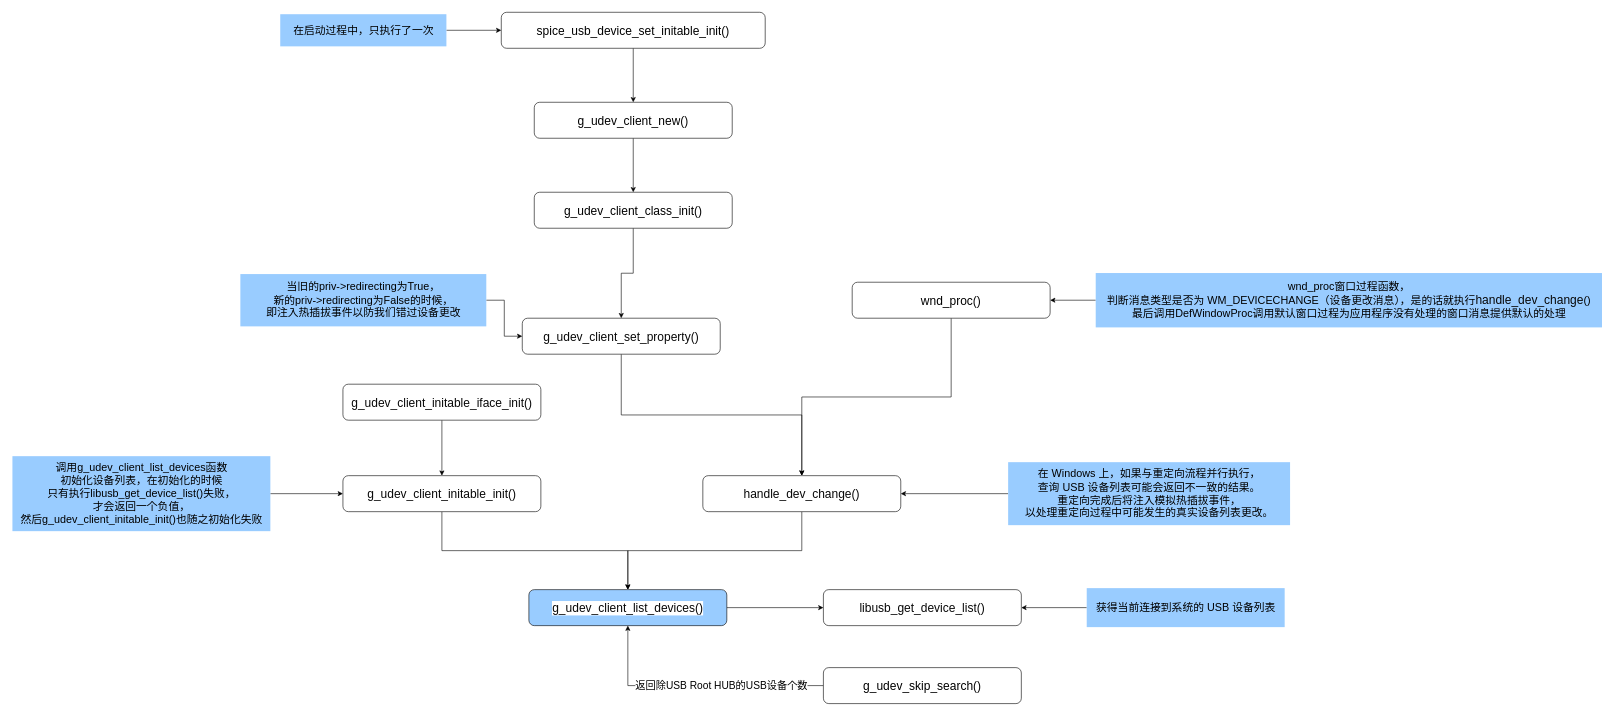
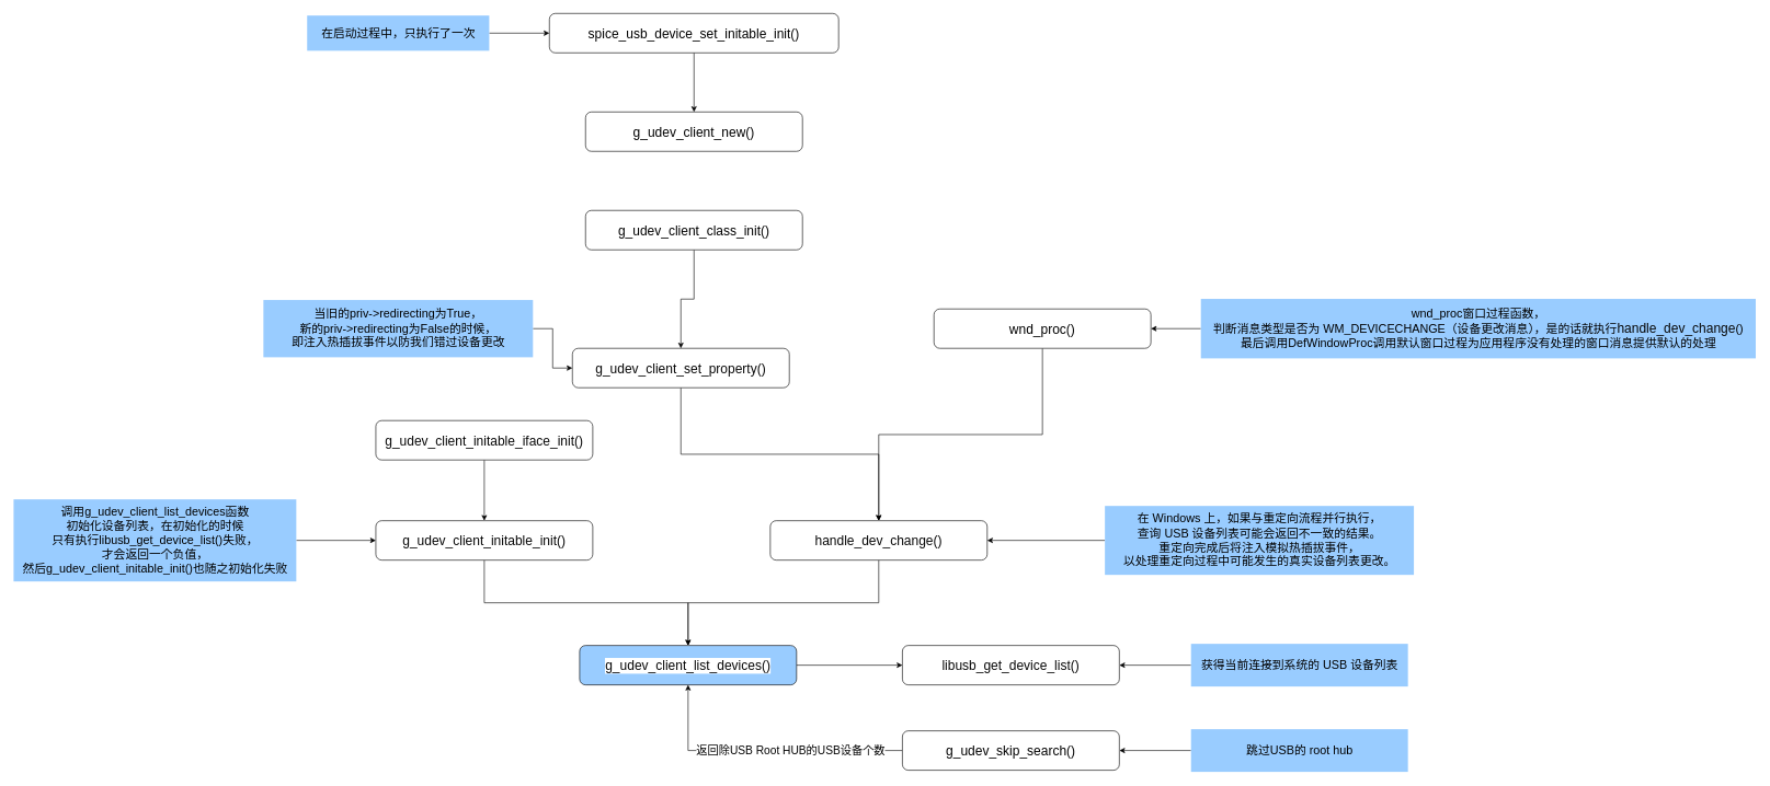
  <mxCell id="0" />
  <mxCell id="1" parent="0" />
  <mxCell id="2" style="edgeStyle=orthogonalEdgeStyle;rounded=0;orthogonalLoop=1;jettySize=auto;html=1;entryX=0;entryY=0.5;entryDx=0;entryDy=0;" edge="1" parent="1" source="3" target="8"><mxGeometry relative="1" as="geometry" /></mxCell>
  <mxCell id="3" value="&lt;pre style=&quot;background-color: rgb(255, 255, 255); color: rgb(8, 8, 8); font-size: 20px;&quot;&gt;&lt;font style=&quot;font-size: 20px;&quot; face=&quot;Helvetica&quot;&gt;g_udev_client_list_devices()&lt;/font&gt;&lt;/pre&gt;" style="rounded=1;whiteSpace=wrap;html=1;fontSize=20;fillColor=#99ccff;" vertex="1" parent="1"><mxGeometry x="881" y="982.5" width="330" height="60" as="geometry" /></mxCell>
  <mxCell id="4" style="edgeStyle=orthogonalEdgeStyle;rounded=0;orthogonalLoop=1;jettySize=auto;html=1;" edge="1" parent="1" source="5" target="3"><mxGeometry relative="1" as="geometry" /></mxCell>
  <mxCell id="5" value="&lt;font color=&quot;#080808&quot;&gt;g_udev_client_initable_init&lt;/font&gt;&lt;span style=&quot;background-color: rgb(255, 255, 255); color: rgb(8, 8, 8);&quot;&gt;()&lt;/span&gt;&lt;font color=&quot;#080808&quot;&gt;&lt;br&gt;&lt;/font&gt;" style="rounded=1;whiteSpace=wrap;html=1;fontSize=20;" vertex="1" parent="1"><mxGeometry x="571" y="792.5" width="330" height="60" as="geometry" /></mxCell>
  <mxCell id="6" style="edgeStyle=orthogonalEdgeStyle;rounded=0;orthogonalLoop=1;jettySize=auto;html=1;" edge="1" parent="1" source="7" target="3"><mxGeometry relative="1" as="geometry" /></mxCell>
  <mxCell id="7" value="&lt;font color=&quot;#080808&quot;&gt;handle_dev_change&lt;/font&gt;&lt;span style=&quot;background-color: rgb(255, 255, 255); color: rgb(8, 8, 8);&quot;&gt;()&lt;/span&gt;&lt;font color=&quot;#080808&quot;&gt;&lt;br&gt;&lt;/font&gt;" style="rounded=1;whiteSpace=wrap;html=1;fontSize=20;" vertex="1" parent="1"><mxGeometry x="1171" y="792.5" width="330" height="60" as="geometry" /></mxCell>
  <mxCell id="8" value="&lt;font color=&quot;#080808&quot;&gt;libusb_get_device_list&lt;/font&gt;&lt;span style=&quot;background-color: rgb(255, 255, 255); color: rgb(8, 8, 8);&quot;&gt;()&lt;/span&gt;&lt;font color=&quot;#080808&quot;&gt;&lt;br&gt;&lt;/font&gt;" style="rounded=1;whiteSpace=wrap;html=1;fontSize=20;" vertex="1" parent="1"><mxGeometry x="1372" y="982.5" width="330" height="60" as="geometry" /></mxCell>
  <mxCell id="9" style="edgeStyle=orthogonalEdgeStyle;rounded=0;orthogonalLoop=1;jettySize=auto;html=1;" edge="1" parent="1" source="10" target="8"><mxGeometry relative="1" as="geometry" /></mxCell>
  <mxCell id="10" value="获得当前连接到系统的 USB 设备列表" style="text;strokeColor=none;fillColor=#99CCFF;html=1;fontSize=18;fontStyle=0;verticalAlign=middle;align=center;" vertex="1" parent="1"><mxGeometry x="1811" y="980" width="330" height="65" as="geometry" /></mxCell>
  <mxCell id="11" style="edgeStyle=orthogonalEdgeStyle;rounded=0;orthogonalLoop=1;jettySize=auto;html=1;entryX=0.5;entryY=1;entryDx=0;entryDy=0;" edge="1" parent="1" source="13" target="3"><mxGeometry relative="1" as="geometry" /></mxCell>
  <mxCell id="12" value="返回除USB Root HUB的USB设备个数" style="edgeLabel;html=1;align=center;verticalAlign=middle;resizable=0;points=[];fontSize=17;" vertex="1" connectable="0" parent="11"><mxGeometry x="0.028" y="-3" relative="1" as="geometry"><mxPoint x="48" y="3" as="offset" /></mxGeometry></mxCell>
  <mxCell id="13" value="g_udev_skip_search&lt;span style=&quot;background-color: rgb(255, 255, 255); color: rgb(8, 8, 8);&quot;&gt;()&lt;/span&gt;&lt;font color=&quot;#080808&quot;&gt;&lt;br&gt;&lt;/font&gt;" style="rounded=1;whiteSpace=wrap;html=1;fontSize=20;" vertex="1" parent="1"><mxGeometry x="1372" y="1112.5" width="330" height="60" as="geometry" /></mxCell>
+ <mxCell id="14" style="edgeStyle=orthogonalEdgeStyle;rounded=0;orthogonalLoop=1;jettySize=auto;html=1;entryX=1;entryY=0.5;entryDx=0;entryDy=0;" edge="1" parent="1" source="15" target="13"><mxGeometry relative="1" as="geometry" /></mxCell>
+ <mxCell id="15" value="跳过USB的 root hub" style="text;strokeColor=none;fillColor=#99CCFF;html=1;fontSize=18;fontStyle=0;verticalAlign=middle;align=center;" vertex="1" parent="1"><mxGeometry x="1811" y="1110" width="330" height="65" as="geometry" /></mxCell>
  <mxCell id="16" style="edgeStyle=orthogonalEdgeStyle;rounded=0;orthogonalLoop=1;jettySize=auto;html=1;" edge="1" parent="1" source="17" target="5"><mxGeometry relative="1" as="geometry" /></mxCell>
  <mxCell id="17" value="调用g_udev_client_list_devices函数&lt;br&gt;初始化设备列表，在初始化的时候&lt;br&gt;只有执行libusb_get_device_list()失败，&lt;br&gt;才会返回一个负值，&lt;br&gt;然后g_udev_client_initable_init()也随之初始化失败" style="text;strokeColor=none;fillColor=#99CCFF;html=1;fontSize=18;fontStyle=0;verticalAlign=middle;align=center;" vertex="1" parent="1"><mxGeometry x="20" y="760" width="430" height="125" as="geometry" /></mxCell>
  <mxCell id="18" style="edgeStyle=orthogonalEdgeStyle;rounded=0;orthogonalLoop=1;jettySize=auto;html=1;" edge="1" parent="1" source="19" target="5"><mxGeometry relative="1" as="geometry" /></mxCell>
  <mxCell id="19" value="&lt;span style=&quot;background-color: rgb(255, 255, 255);&quot;&gt;&lt;font color=&quot;#080808&quot;&gt;g_udev_client_initable_iface_init()&lt;/font&gt;&lt;/span&gt;&lt;font color=&quot;#080808&quot;&gt;&lt;br&gt;&lt;/font&gt;" style="rounded=1;whiteSpace=wrap;html=1;fontSize=20;" vertex="1" parent="1"><mxGeometry x="571" y="640" width="330" height="60" as="geometry" /></mxCell>
  <mxCell id="20" style="edgeStyle=orthogonalEdgeStyle;rounded=0;orthogonalLoop=1;jettySize=auto;html=1;entryX=0.5;entryY=0;entryDx=0;entryDy=0;" edge="1" parent="1" source="21" target="7"><mxGeometry relative="1" as="geometry" /></mxCell>
  <mxCell id="21" value="&lt;span style=&quot;background-color: rgb(255, 255, 255);&quot;&gt;&lt;font color=&quot;#080808&quot;&gt;g_udev_client_set_property()&lt;/font&gt;&lt;/span&gt;&lt;font color=&quot;#080808&quot;&gt;&lt;br&gt;&lt;/font&gt;" style="rounded=1;whiteSpace=wrap;html=1;fontSize=20;" vertex="1" parent="1"><mxGeometry x="870" y="530" width="330" height="60" as="geometry" /></mxCell>
  <mxCell id="22" style="edgeStyle=orthogonalEdgeStyle;rounded=0;orthogonalLoop=1;jettySize=auto;html=1;entryX=0.5;entryY=0;entryDx=0;entryDy=0;" edge="1" parent="1" source="23" target="7"><mxGeometry relative="1" as="geometry" /></mxCell>
  <mxCell id="23" value="wnd_proc&lt;span style=&quot;background-color: rgb(255, 255, 255); color: rgb(8, 8, 8);&quot;&gt;()&lt;/span&gt;&lt;font color=&quot;#080808&quot;&gt;&lt;br&gt;&lt;/font&gt;" style="rounded=1;whiteSpace=wrap;html=1;fontSize=20;" vertex="1" parent="1"><mxGeometry x="1420" y="470" width="330" height="60" as="geometry" /></mxCell>
  <mxCell id="24" style="edgeStyle=orthogonalEdgeStyle;rounded=0;orthogonalLoop=1;jettySize=auto;html=1;" edge="1" parent="1" source="25" target="23"><mxGeometry relative="1" as="geometry" /></mxCell>
  <mxCell id="25" value="wnd_proc窗口过程函数，&lt;br&gt;判断消息类型是否为&amp;nbsp;WM_DEVICECHANGE（设备更改消息），是的话就执行&lt;font style=&quot;border-color: var(--border-color); font-size: 20px;&quot; color=&quot;#080808&quot;&gt;handle_dev_change&lt;/font&gt;()&lt;br&gt;最后调用DefWindowProc调用默认窗口过程为应用程序没有处理的窗口消息提供默认的处理" style="text;strokeColor=none;fillColor=#99CCFF;html=1;fontSize=18;fontStyle=0;verticalAlign=middle;align=center;" vertex="1" parent="1"><mxGeometry x="1826" y="454.69" width="844" height="90.62" as="geometry" /></mxCell>
  <mxCell id="26" style="edgeStyle=orthogonalEdgeStyle;rounded=0;orthogonalLoop=1;jettySize=auto;html=1;entryX=0;entryY=0.5;entryDx=0;entryDy=0;" edge="1" parent="1" source="27" target="21"><mxGeometry relative="1" as="geometry" /></mxCell>
  <mxCell id="27" value="当旧的priv-&amp;gt;redirecting为True，&lt;br&gt;新的priv-&amp;gt;redirecting为False的时候，&lt;br&gt;即注入热插拔事件以防我们错过设备更改" style="text;strokeColor=none;fillColor=#99CCFF;html=1;fontSize=18;fontStyle=0;verticalAlign=middle;align=center;" vertex="1" parent="1"><mxGeometry x="400" y="456.41" width="410" height="87.19" as="geometry" /></mxCell>
  <mxCell id="28" style="edgeStyle=orthogonalEdgeStyle;rounded=0;orthogonalLoop=1;jettySize=auto;html=1;" edge="1" parent="1" source="29" target="21"><mxGeometry relative="1" as="geometry" /></mxCell>
  <mxCell id="29" value="g_udev_client_class_init&lt;span style=&quot;background-color: rgb(255, 255, 255);&quot;&gt;&lt;font color=&quot;#080808&quot;&gt;()&lt;/font&gt;&lt;/span&gt;&lt;font color=&quot;#080808&quot;&gt;&lt;br&gt;&lt;/font&gt;" style="rounded=1;whiteSpace=wrap;html=1;fontSize=20;" vertex="1" parent="1"><mxGeometry x="890" y="320" width="330" height="60" as="geometry" /></mxCell>
- <mxCell id="30" value="" style="edgeStyle=orthogonalEdgeStyle;rounded=0;orthogonalLoop=1;jettySize=auto;html=1;" edge="1" parent="1" source="31" target="29"><mxGeometry relative="1" as="geometry" /></mxCell>
  <mxCell id="31" value="g_udev_client_new&lt;span style=&quot;background-color: rgb(255, 255, 255);&quot;&gt;&lt;font color=&quot;#080808&quot;&gt;()&lt;/font&gt;&lt;/span&gt;&lt;font color=&quot;#080808&quot;&gt;&lt;br&gt;&lt;/font&gt;" style="rounded=1;whiteSpace=wrap;html=1;fontSize=20;" vertex="1" parent="1"><mxGeometry x="890" y="170" width="330" height="60" as="geometry" /></mxCell>
  <mxCell id="32" style="edgeStyle=orthogonalEdgeStyle;rounded=0;orthogonalLoop=1;jettySize=auto;html=1;entryX=0.5;entryY=0;entryDx=0;entryDy=0;" edge="1" parent="1" source="33" target="31"><mxGeometry relative="1" as="geometry" /></mxCell>
  <mxCell id="33" value="spice_usb_device_set_initable_init&lt;span style=&quot;background-color: rgb(255, 255, 255);&quot;&gt;&lt;font color=&quot;#080808&quot;&gt;()&lt;/font&gt;&lt;/span&gt;&lt;font color=&quot;#080808&quot;&gt;&lt;br&gt;&lt;/font&gt;" style="rounded=1;whiteSpace=wrap;html=1;fontSize=20;" vertex="1" parent="1"><mxGeometry x="835" y="20" width="440" height="60" as="geometry" /></mxCell>
  <mxCell id="34" style="edgeStyle=orthogonalEdgeStyle;rounded=0;orthogonalLoop=1;jettySize=auto;html=1;entryX=0;entryY=0.5;entryDx=0;entryDy=0;" edge="1" parent="1" source="35" target="33"><mxGeometry relative="1" as="geometry" /></mxCell>
  <mxCell id="35" value="在启动过程中，只执行了一次" style="text;strokeColor=none;fillColor=#99CCFF;html=1;fontSize=18;fontStyle=0;verticalAlign=middle;align=center;" vertex="1" parent="1"><mxGeometry x="466.5" y="23.2" width="277" height="53.59" as="geometry" /></mxCell>
  <mxCell id="36" style="edgeStyle=orthogonalEdgeStyle;rounded=0;orthogonalLoop=1;jettySize=auto;html=1;entryX=1;entryY=0.5;entryDx=0;entryDy=0;" edge="1" parent="1" source="37" target="7"><mxGeometry relative="1" as="geometry" /></mxCell>
  <mxCell id="37" value="在 Windows 上，如果与重定向流程并行执行，&lt;br&gt;查询 USB 设备列表可能会返回不一致的结果。 &lt;br&gt;重定向完成后将注入模拟热插拔事件，&lt;br&gt;以处理重定向过程中可能发生的真实设备列表更改。" style="text;strokeColor=none;fillColor=#99CCFF;html=1;fontSize=18;fontStyle=0;verticalAlign=middle;align=center;" vertex="1" parent="1"><mxGeometry x="1680" y="770" width="470" height="105" as="geometry" /></mxCell>
